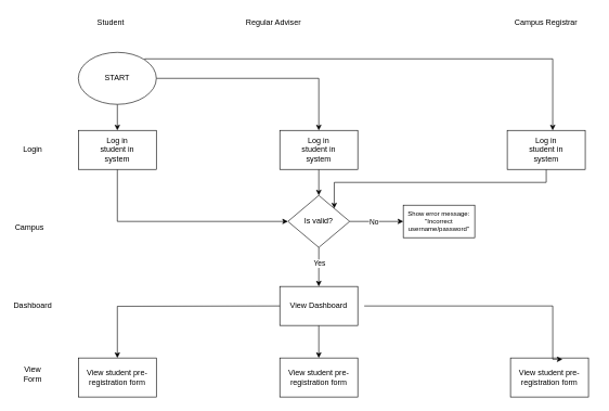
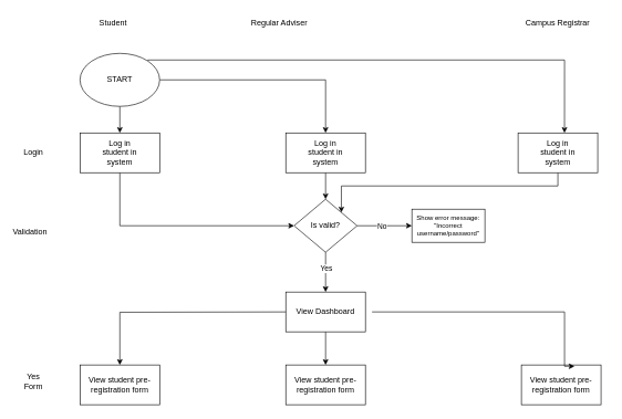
  <mxCell id="0" />
  <mxCell id="1" parent="0" />
  <mxCell id="2" style="edgeStyle=orthogonalEdgeStyle;rounded=0;orthogonalLoop=1;jettySize=auto;html=1;exitX=0.5;exitY=1;exitDx=0;exitDy=0;entryX=0.5;entryY=0;entryDx=0;entryDy=0;" edge="1" parent="1" source="5" target="8"><mxGeometry relative="1" as="geometry" /></mxCell>
  <mxCell id="3" style="edgeStyle=orthogonalEdgeStyle;rounded=0;orthogonalLoop=1;jettySize=auto;html=1;exitX=1;exitY=0.5;exitDx=0;exitDy=0;entryX=0.5;entryY=0;entryDx=0;entryDy=0;" edge="1" parent="1" source="5" target="15"><mxGeometry relative="1" as="geometry"><mxPoint x="460" y="120" as="targetPoint" /></mxGeometry></mxCell>
  <mxCell id="4" style="edgeStyle=orthogonalEdgeStyle;rounded=0;orthogonalLoop=1;jettySize=auto;html=1;exitX=1;exitY=0;exitDx=0;exitDy=0;entryX=0.583;entryY=0;entryDx=0;entryDy=0;entryPerimeter=0;" edge="1" parent="1" source="5" target="18"><mxGeometry relative="1" as="geometry"><mxPoint x="850" y="70" as="targetPoint" /><Array as="points"><mxPoint x="222" y="90" /><mxPoint x="850" y="90" /></Array></mxGeometry></mxCell>
  <mxCell id="5" value="" style="ellipse;whiteSpace=wrap;html=1;" vertex="1" parent="1"><mxGeometry x="120" y="80" width="120" height="80" as="geometry" /></mxCell>
  <mxCell id="6" value="START" style="text;html=1;align=center;verticalAlign=middle;whiteSpace=wrap;rounded=0;" vertex="1" parent="1"><mxGeometry x="150" y="105" width="60" height="30" as="geometry" /></mxCell>
  <mxCell id="7" style="edgeStyle=orthogonalEdgeStyle;rounded=0;orthogonalLoop=1;jettySize=auto;html=1;exitX=0.5;exitY=1;exitDx=0;exitDy=0;entryX=0;entryY=0.5;entryDx=0;entryDy=0;" edge="1" parent="1" source="8" target="25"><mxGeometry relative="1" as="geometry"><mxPoint x="180" y="390" as="targetPoint" /></mxGeometry></mxCell>
  <mxCell id="8" value="" style="rounded=0;whiteSpace=wrap;html=1;" vertex="1" parent="1"><mxGeometry x="120" y="200" width="120" height="60" as="geometry" /></mxCell>
  <mxCell id="9" value="Log in student in system" style="text;html=1;align=center;verticalAlign=middle;whiteSpace=wrap;rounded=0;" vertex="1" parent="1"><mxGeometry x="150" y="215" width="60" height="30" as="geometry" /></mxCell>
  <mxCell id="10" value="Student" style="text;html=1;align=center;verticalAlign=middle;whiteSpace=wrap;rounded=0;" vertex="1" parent="1"><mxGeometry x="140" y="20" width="60" height="30" as="geometry" /></mxCell>
  <mxCell id="11" value="Login" style="text;html=1;align=center;verticalAlign=middle;whiteSpace=wrap;rounded=0;" vertex="1" parent="1"><mxGeometry x="20" y="215" width="60" height="30" as="geometry" /></mxCell>
  <mxCell id="12" value="Regular Adviser" style="text;html=1;align=center;verticalAlign=middle;whiteSpace=wrap;rounded=0;" vertex="1" parent="1"><mxGeometry x="367.5" y="20" width="105" height="30" as="geometry" /></mxCell>
  <mxCell id="13" value="Campus Registrar" style="text;html=1;align=center;verticalAlign=middle;whiteSpace=wrap;rounded=0;" vertex="1" parent="1"><mxGeometry x="775" y="20" width="130" height="30" as="geometry" /></mxCell>
  <mxCell id="14" style="edgeStyle=orthogonalEdgeStyle;rounded=0;orthogonalLoop=1;jettySize=auto;html=1;exitX=0.5;exitY=1;exitDx=0;exitDy=0;entryX=0.5;entryY=0;entryDx=0;entryDy=0;" edge="1" parent="1" source="15" target="25"><mxGeometry relative="1" as="geometry" /></mxCell>
  <mxCell id="15" value="" style="rounded=0;whiteSpace=wrap;html=1;" vertex="1" parent="1"><mxGeometry x="430" y="200" width="120" height="60" as="geometry" /></mxCell>
  <mxCell id="16" value="Log in student in system" style="text;html=1;align=center;verticalAlign=middle;whiteSpace=wrap;rounded=0;" vertex="1" parent="1"><mxGeometry x="460" y="215" width="60" height="30" as="geometry" /></mxCell>
  <mxCell id="17" style="edgeStyle=orthogonalEdgeStyle;rounded=0;orthogonalLoop=1;jettySize=auto;html=1;exitX=0.5;exitY=1;exitDx=0;exitDy=0;entryX=1;entryY=0;entryDx=0;entryDy=0;" edge="1" parent="1" source="18" target="25"><mxGeometry relative="1" as="geometry" /></mxCell>
  <mxCell id="18" value="" style="rounded=0;whiteSpace=wrap;html=1;" vertex="1" parent="1"><mxGeometry x="780" y="200" width="120" height="60" as="geometry" /></mxCell>
  <mxCell id="19" value="Log in student in system" style="text;html=1;align=center;verticalAlign=middle;whiteSpace=wrap;rounded=0;" vertex="1" parent="1"><mxGeometry x="810" y="215" width="60" height="30" as="geometry" /></mxCell>
- <mxCell id="20" value="Campus" style="text;html=1;align=center;verticalAlign=middle;whiteSpace=wrap;rounded=0;" vertex="1" parent="1"><mxGeometry x="30" y="335" width="30" height="30" as="geometry" /></mxCell>
+ <mxCell id="20" value="Validation" style="text;html=1;align=center;verticalAlign=middle;whiteSpace=wrap;rounded=0;" vertex="1" parent="1"><mxGeometry x="30" y="335" width="30" height="30" as="geometry" /></mxCell>
  <mxCell id="21" style="edgeStyle=orthogonalEdgeStyle;rounded=0;orthogonalLoop=1;jettySize=auto;html=1;exitX=0.5;exitY=1;exitDx=0;exitDy=0;entryX=0.5;entryY=0;entryDx=0;entryDy=0;" edge="1" parent="1" source="25" target="30"><mxGeometry relative="1" as="geometry" /></mxCell>
  <mxCell id="22" value="Yes" style="edgeLabel;html=1;align=center;verticalAlign=middle;resizable=0;points=[];" vertex="1" connectable="0" parent="21"><mxGeometry x="-0.2" relative="1" as="geometry"><mxPoint as="offset" /></mxGeometry></mxCell>
  <mxCell id="23" style="edgeStyle=orthogonalEdgeStyle;rounded=0;orthogonalLoop=1;jettySize=auto;html=1;exitX=1;exitY=0.5;exitDx=0;exitDy=0;entryX=0;entryY=0.5;entryDx=0;entryDy=0;" edge="1" parent="1" source="25" target="28"><mxGeometry relative="1" as="geometry" /></mxCell>
  <mxCell id="24" value="No" style="edgeLabel;html=1;align=center;verticalAlign=middle;resizable=0;points=[];" vertex="1" connectable="0" parent="23"><mxGeometry x="-0.139" y="-1" relative="1" as="geometry"><mxPoint x="1" as="offset" /></mxGeometry></mxCell>
  <mxCell id="25" value="" style="rhombus;whiteSpace=wrap;html=1;" vertex="1" parent="1"><mxGeometry x="442.5" y="300" width="95" height="80" as="geometry" /></mxCell>
  <mxCell id="26" value="Is valid?" style="text;html=1;align=center;verticalAlign=middle;whiteSpace=wrap;rounded=0;" vertex="1" parent="1"><mxGeometry x="460" y="325" width="60" height="30" as="geometry" /></mxCell>
  <mxCell id="27" value="" style="rounded=0;whiteSpace=wrap;html=1;" vertex="1" parent="1"><mxGeometry x="620" y="315" width="110" height="50" as="geometry" /></mxCell>
  <mxCell id="28" value="Show error message:&lt;div style=&quot;font-size: 10px;&quot;&gt;&quot;Incorrect username/password&quot;&lt;/div&gt;" style="text;html=1;align=center;verticalAlign=middle;whiteSpace=wrap;rounded=0;fontSize=10;" vertex="1" parent="1"><mxGeometry x="620" y="325" width="110" height="30" as="geometry" /></mxCell>
  <mxCell id="29" style="edgeStyle=orthogonalEdgeStyle;rounded=0;orthogonalLoop=1;jettySize=auto;html=1;exitX=0.5;exitY=1;exitDx=0;exitDy=0;entryX=0.5;entryY=0;entryDx=0;entryDy=0;" edge="1" parent="1" source="30" target="36"><mxGeometry relative="1" as="geometry" /></mxCell>
  <mxCell id="30" value="" style="rounded=0;whiteSpace=wrap;html=1;" vertex="1" parent="1"><mxGeometry x="430" y="440" width="120" height="60" as="geometry" /></mxCell>
  <mxCell id="31" style="edgeStyle=orthogonalEdgeStyle;rounded=0;orthogonalLoop=1;jettySize=auto;html=1;entryX=0.5;entryY=0;entryDx=0;entryDy=0;" edge="1" parent="1" target="34"><mxGeometry relative="1" as="geometry"><mxPoint x="430" y="470" as="sourcePoint" /></mxGeometry></mxCell>
  <mxCell id="32" value="View Dashboard" style="text;html=1;align=center;verticalAlign=middle;whiteSpace=wrap;rounded=0;" vertex="1" parent="1"><mxGeometry x="420" y="450" width="140" height="40" as="geometry" /></mxCell>
- <mxCell id="33" value="Dashboard" style="text;html=1;align=center;verticalAlign=middle;whiteSpace=wrap;rounded=0;" vertex="1" parent="1"><mxGeometry x="20" y="455" width="60" height="30" as="geometry" /></mxCell>
  <mxCell id="34" value="" style="rounded=0;whiteSpace=wrap;html=1;" vertex="1" parent="1"><mxGeometry x="120" y="550" width="120" height="60" as="geometry" /></mxCell>
  <mxCell id="35" value="View student pre-registration form" style="text;html=1;align=center;verticalAlign=middle;whiteSpace=wrap;rounded=0;" vertex="1" parent="1"><mxGeometry x="110" y="560" width="140" height="40" as="geometry" /></mxCell>
  <mxCell id="36" value="" style="rounded=0;whiteSpace=wrap;html=1;" vertex="1" parent="1"><mxGeometry x="430" y="550" width="120" height="60" as="geometry" /></mxCell>
  <mxCell id="37" value="View student pre-registration form" style="text;html=1;align=center;verticalAlign=middle;whiteSpace=wrap;rounded=0;" vertex="1" parent="1"><mxGeometry x="420" y="560" width="140" height="40" as="geometry" /></mxCell>
  <mxCell id="38" value="" style="rounded=0;whiteSpace=wrap;html=1;" vertex="1" parent="1"><mxGeometry x="785" y="550" width="120" height="60" as="geometry" /></mxCell>
  <mxCell id="39" value="View student pre-registration form" style="text;html=1;align=center;verticalAlign=middle;whiteSpace=wrap;rounded=0;" vertex="1" parent="1"><mxGeometry x="775" y="560" width="140" height="40" as="geometry" /></mxCell>
  <mxCell id="40" style="edgeStyle=orthogonalEdgeStyle;rounded=0;orthogonalLoop=1;jettySize=auto;html=1;exitX=1;exitY=0.5;exitDx=0;exitDy=0;entryX=0.667;entryY=0.033;entryDx=0;entryDy=0;entryPerimeter=0;" edge="1" parent="1" source="32" target="38"><mxGeometry relative="1" as="geometry"><Array as="points"><mxPoint x="850" y="470" /><mxPoint x="850" y="552" /></Array></mxGeometry></mxCell>
- <mxCell id="41" value="View&lt;div&gt;Form&lt;/div&gt;" style="text;html=1;align=center;verticalAlign=middle;whiteSpace=wrap;rounded=0;" vertex="1" parent="1"><mxGeometry x="20" y="560" width="60" height="30" as="geometry" /></mxCell>
+ <mxCell id="41" value="Yes&lt;div&gt;Form&lt;/div&gt;" style="text;html=1;align=center;verticalAlign=middle;whiteSpace=wrap;rounded=0;" vertex="1" parent="1"><mxGeometry x="20" y="560" width="60" height="30" as="geometry" /></mxCell>
